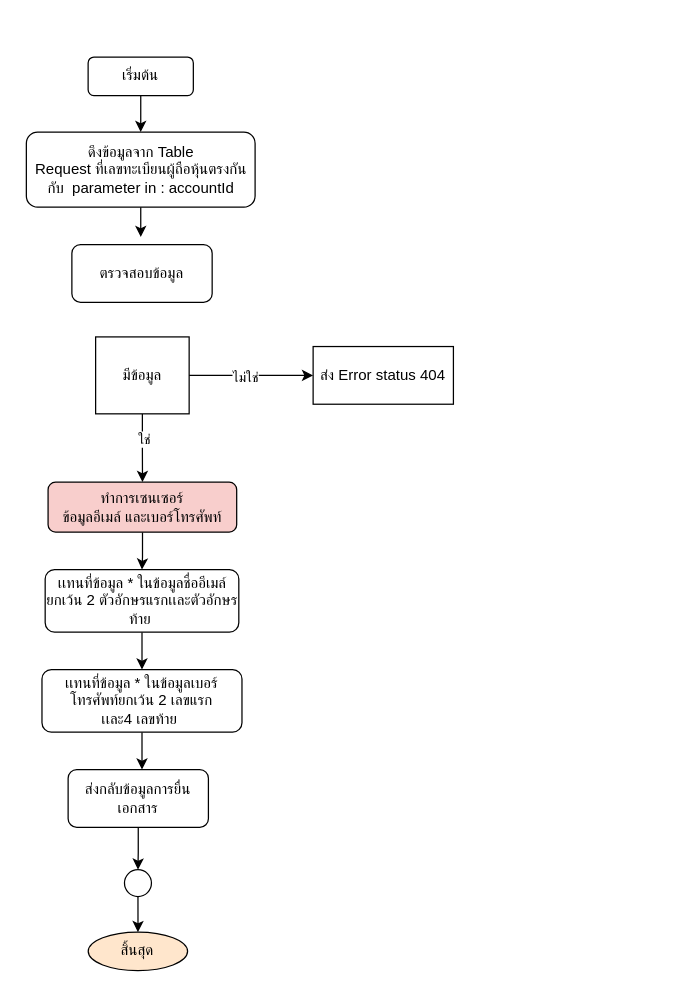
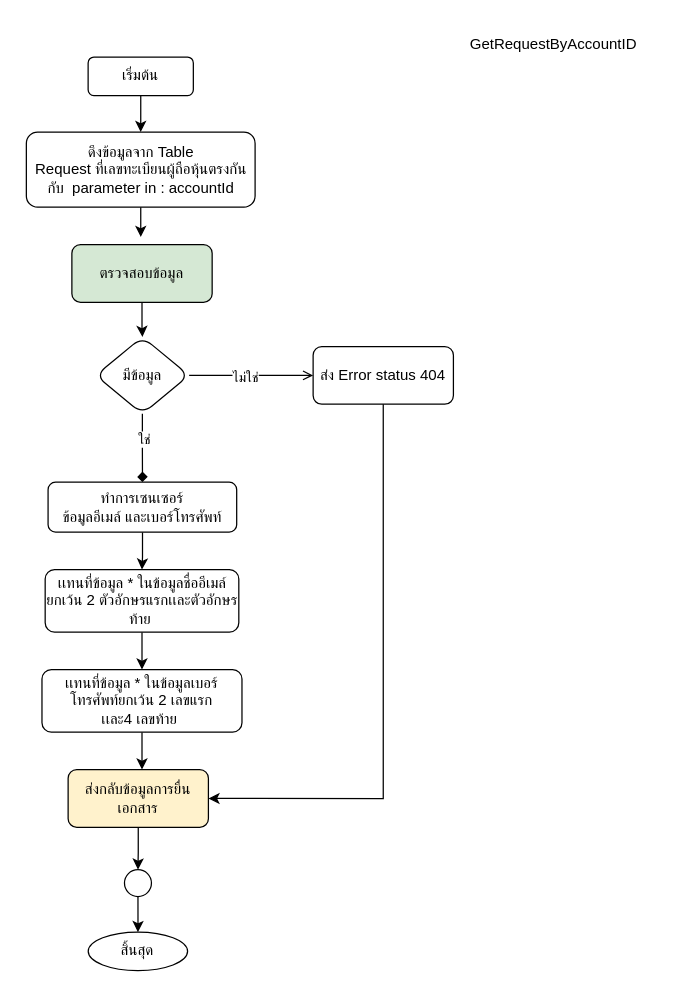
  <mxCell id="0" />
  <mxCell id="1" parent="0" />
  <mxCell id="2" value="เริ่มต้น" style="whiteSpace=wrap;html=1;glass=0;strokeWidth=1;shadow=0;rounded=1;" parent="1" vertex="1"><mxGeometry x="69.997" y="45" width="84.17" height="30.769" as="geometry" /></mxCell>
  <mxCell id="3" value="ดึงข้อมูลจาก Table&lt;br&gt;Request ที่เลขทะเบียนผู้ถือหุ้นตรงกันกับ&amp;nbsp; parameter in : accountId" style="rounded=1;whiteSpace=wrap;html=1;" parent="1" vertex="1"><mxGeometry x="20.58" y="105" width="183" height="60" as="geometry" /></mxCell>
  <mxCell id="4" style="edgeStyle=orthogonalEdgeStyle;rounded=0;orthogonalLoop=1;jettySize=auto;html=1;entryX=0.5;entryY=0;entryDx=0;entryDy=0;" parent="1" source="2" target="3" edge="1"><mxGeometry relative="1" as="geometry" /></mxCell>
  <mxCell id="5" value="" style="edgeStyle=orthogonalEdgeStyle;rounded=0;orthogonalLoop=1;jettySize=auto;html=1;endArrow=classic;endFill=1;" parent="1" source="3" edge="1"><mxGeometry relative="1" as="geometry"><mxPoint x="112.1" y="188.858" as="targetPoint" /></mxGeometry></mxCell>
- <mxCell id="7" value="" style="edgeStyle=orthogonalEdgeStyle;rounded=0;orthogonalLoop=1;jettySize=auto;html=1;" parent="1" source="9" target="17" edge="1"><mxGeometry relative="1" as="geometry" /></mxCell>
+ <mxCell id="6" value="GetRequestByAccountID" style="text;html=1;align=center;verticalAlign=middle;resizable=0;points=[];autosize=1;strokeColor=none;fillColor=none;" parent="1" vertex="1"><mxGeometry x="362" y="20" width="160" height="30" as="geometry" /></mxCell>
+ <mxCell id="7" value="" style="edgeStyle=orthogonalEdgeStyle;rounded=0;orthogonalLoop=1;jettySize=auto;html=1;endArrow=diamond;" parent="1" source="9" target="17" edge="1"><mxGeometry relative="1" as="geometry" /></mxCell>
  <mxCell id="8" value="ใช่" style="edgeLabel;html=1;align=center;verticalAlign=middle;resizable=0;points=[];" parent="7" vertex="1" connectable="0"><mxGeometry x="-0.252" y="1" relative="1" as="geometry"><mxPoint as="offset" /></mxGeometry></mxCell>
- <mxCell id="9" value="มีข้อมูล" style="whiteSpace=wrap;html=1;rounded=0;" parent="1" vertex="1"><mxGeometry x="75.998" y="268.835" width="74.818" height="61.538" as="geometry" /></mxCell>
- <mxCell id="10" value="ส่ง Error status 404" style="whiteSpace=wrap;html=1;rounded=0;" parent="1" vertex="1"><mxGeometry x="250" y="276.527" width="112.227" height="46.154" as="geometry" /></mxCell>
- <mxCell id="11" value="" style="edgeStyle=orthogonalEdgeStyle;rounded=0;orthogonalLoop=1;jettySize=auto;html=1;endArrow=classic;endFill=1;entryX=0;entryY=0.5;entryDx=0;entryDy=0;" parent="1" source="9" target="10" edge="1"><mxGeometry relative="1" as="geometry"><Array as="points"><mxPoint x="249.998" y="299.378" /><mxPoint x="259.998" y="300.378" /></Array></mxGeometry></mxCell>
+ <mxCell id="9" value="มีข้อมูล" style="rhombus;whiteSpace=wrap;html=1;rounded=1;" parent="1" vertex="1"><mxGeometry x="75.998" y="268.835" width="74.818" height="61.538" as="geometry" /></mxCell>
+ <mxCell id="10" value="ส่ง Error status 404" style="whiteSpace=wrap;html=1;rounded=1;" parent="1" vertex="1"><mxGeometry x="250" y="276.527" width="112.227" height="46.154" as="geometry" /></mxCell>
+ <mxCell id="11" value="" style="edgeStyle=orthogonalEdgeStyle;rounded=0;orthogonalLoop=1;jettySize=auto;html=1;endArrow=open;endFill=1;entryX=0;entryY=0.5;entryDx=0;entryDy=0;" parent="1" source="9" target="10" edge="1"><mxGeometry relative="1" as="geometry"><Array as="points"><mxPoint x="249.998" y="299.378" /><mxPoint x="259.998" y="300.378" /></Array></mxGeometry></mxCell>
  <mxCell id="12" value="ไม่ใช่" style="edgeLabel;html=1;align=center;verticalAlign=middle;resizable=0;points=[];" parent="11" vertex="1" connectable="0"><mxGeometry x="-0.097" y="-1" relative="1" as="geometry"><mxPoint as="offset" /></mxGeometry></mxCell>
- <mxCell id="13" value="ตรวจสอบข้อมูล" style="whiteSpace=wrap;html=1;rounded=1;" parent="1" vertex="1"><mxGeometry x="56.998" y="194.997" width="112.227" height="46.154" as="geometry" /></mxCell>
+ <mxCell id="13" value="ตรวจสอบข้อมูล" style="whiteSpace=wrap;html=1;rounded=1;fillColor=#d5e8d4;" parent="1" vertex="1"><mxGeometry x="56.998" y="194.997" width="112.227" height="46.154" as="geometry" /></mxCell>
+ <mxCell id="14" value="" style="edgeStyle=orthogonalEdgeStyle;rounded=0;orthogonalLoop=1;jettySize=auto;html=1;endArrow=classic;endFill=1;" parent="1" source="13" target="9" edge="1"><mxGeometry relative="1" as="geometry" /></mxCell>
+ <mxCell id="15" style="edgeStyle=orthogonalEdgeStyle;rounded=0;orthogonalLoop=1;jettySize=auto;html=1;entryX=1;entryY=0.5;entryDx=0;entryDy=0;endArrow=classic;endFill=1;" parent="1" source="10" target="23" edge="1"><mxGeometry relative="1" as="geometry"><Array as="points"><mxPoint x="306" y="638" /></Array></mxGeometry></mxCell>
  <mxCell id="16" value="" style="edgeStyle=orthogonalEdgeStyle;rounded=0;orthogonalLoop=1;jettySize=auto;html=1;" parent="1" source="17" target="19" edge="1"><mxGeometry relative="1" as="geometry" /></mxCell>
- <mxCell id="17" value="ทำการเซนเซอร์&lt;br&gt;ข้อมูลอีเมล์ และเบอร์โทรศัพท์" style="whiteSpace=wrap;html=1;rounded=1;fillColor=#f8cecc;" parent="1" vertex="1"><mxGeometry x="37.96" y="385" width="150.89" height="40" as="geometry" /></mxCell>
+ <mxCell id="17" value="ทำการเซนเซอร์&lt;br&gt;ข้อมูลอีเมล์ และเบอร์โทรศัพท์" style="whiteSpace=wrap;html=1;rounded=1;" parent="1" vertex="1"><mxGeometry x="37.96" y="385" width="150.89" height="40" as="geometry" /></mxCell>
  <mxCell id="18" value="" style="edgeStyle=orthogonalEdgeStyle;rounded=0;orthogonalLoop=1;jettySize=auto;html=1;" parent="1" source="19" target="21" edge="1"><mxGeometry relative="1" as="geometry" /></mxCell>
  <mxCell id="19" value="เเทนที่ข้อมูล * ในข้อมูลชื่ออีเมล์ยกเว้น 2 ตัวอักษรแรกเเละตัวอักษรท้าย&amp;nbsp;" style="whiteSpace=wrap;html=1;rounded=1;" parent="1" vertex="1"><mxGeometry x="35.64" y="455" width="154.91" height="50" as="geometry" /></mxCell>
  <mxCell id="20" style="edgeStyle=orthogonalEdgeStyle;rounded=0;orthogonalLoop=1;jettySize=auto;html=1;entryX=0.5;entryY=0;entryDx=0;entryDy=0;" parent="1" source="21" edge="1"><mxGeometry relative="1" as="geometry"><mxPoint x="113.115" y="615" as="targetPoint" /></mxGeometry></mxCell>
  <mxCell id="21" value="เเทนที่ข้อมูล * ในข้อมูลเบอร์โทรศัพท์ยกเว้น 2 เลขแรก&lt;br&gt;เเละ4 เลขท้าย&amp;nbsp;" style="whiteSpace=wrap;html=1;rounded=1;" parent="1" vertex="1"><mxGeometry x="33.08" y="535" width="160" height="50" as="geometry" /></mxCell>
  <mxCell id="22" value="" style="group" vertex="1" connectable="0" parent="1"><mxGeometry x="54.002" y="614.997" width="112.227" height="160.78" as="geometry" /></mxCell>
- <mxCell id="23" value="ส่งกลับข้อมูลการยื่นเอกสาร" style="whiteSpace=wrap;html=1;rounded=1;" parent="22" vertex="1"><mxGeometry width="112.227" height="46.154" as="geometry" /></mxCell>
+ <mxCell id="23" value="ส่งกลับข้อมูลการยื่นเอกสาร" style="whiteSpace=wrap;html=1;rounded=1;fillColor=#fff2cc;" parent="22" vertex="1"><mxGeometry width="112.227" height="46.154" as="geometry" /></mxCell>
  <mxCell id="24" style="edgeStyle=orthogonalEdgeStyle;rounded=0;orthogonalLoop=1;jettySize=auto;html=1;endArrow=classic;endFill=1;" parent="22" source="23" target="28" edge="1"><mxGeometry relative="1" as="geometry"><Array as="points" /></mxGeometry></mxCell>
  <mxCell id="25" value="" style="group" parent="22" vertex="1" connectable="0"><mxGeometry x="16.073" y="80.007" width="79.494" height="80.773" as="geometry" /></mxCell>
- <mxCell id="26" value="สิ้นสุด" style="ellipse;whiteSpace=wrap;html=1;rounded=1;glass=0;strokeWidth=1;shadow=0;fillColor=#ffe6cc;" parent="25" vertex="1"><mxGeometry y="50.004" width="79.494" height="30.769" as="geometry" /></mxCell>
+ <mxCell id="26" value="สิ้นสุด" style="ellipse;whiteSpace=wrap;html=1;rounded=1;glass=0;strokeWidth=1;shadow=0;" parent="25" vertex="1"><mxGeometry y="50.004" width="79.494" height="30.769" as="geometry" /></mxCell>
  <mxCell id="27" value="" style="edgeStyle=orthogonalEdgeStyle;rounded=0;orthogonalLoop=1;jettySize=auto;html=1;endArrow=classic;endFill=1;" parent="25" source="28" target="26" edge="1"><mxGeometry relative="1" as="geometry" /></mxCell>
  <mxCell id="28" value="" style="ellipse;whiteSpace=wrap;html=1;aspect=fixed;" parent="25" vertex="1"><mxGeometry x="29.001" width="21.582" height="21.582" as="geometry" /></mxCell>
